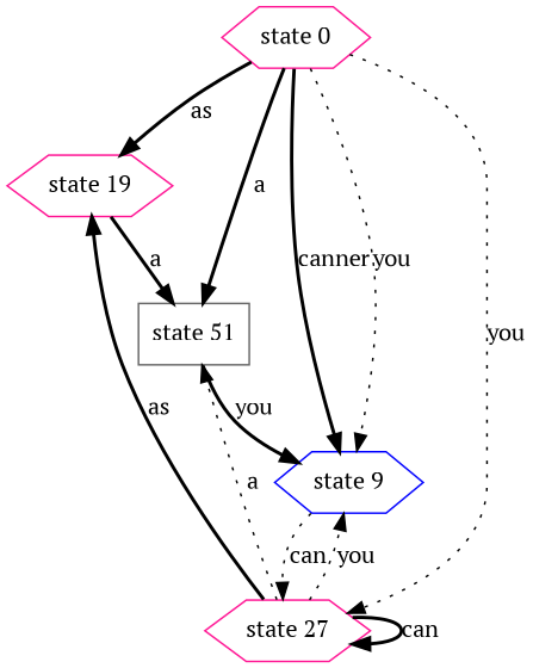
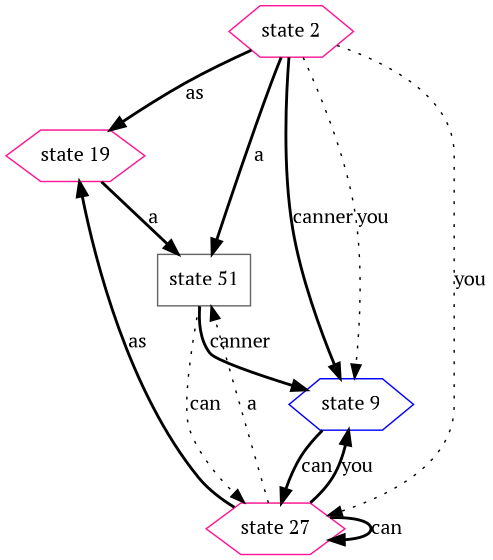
  digraph {
    fontname="PT Serif"
    node [color=deeppink fontname="PT Serif" ordering=out shape=hexagon]
    edge [fontname="PT Serif" style=bold]
    "state 19"
    n2 [color=gray40 label="state 51" shape=box]
    "state 9" [color=blue]
    "state 27"
-   "state 0"
+   "state 0" [label="state 2"]
    "state 19" -> n2 [label=a]
-   n2 -> "state 9" [label=you]
-   "state 9" -> "state 27" [label=can style=dotted]
+   n2 -> "state 9" [label=canner]
+   n2 -> "state 27" [label=can style=dotted]
+   "state 9" -> "state 27" [label=can]
    "state 27" -> "state 19" [label=as]
    "state 27" -> n2 [label=a style=dotted]
-   "state 27" -> "state 9" [label=you style=dotted]
+   "state 27" -> "state 9" [label=you]
    "state 27" -> "state 27" [label=can]
    "state 0" -> "state 19" [label=as]
    "state 0" -> n2 [label=a]
    "state 0" -> "state 9" [label=canner]
    "state 0" -> "state 9" [label=you style=dotted]
    "state 0" -> "state 27" [label=you style=dotted]
  }
